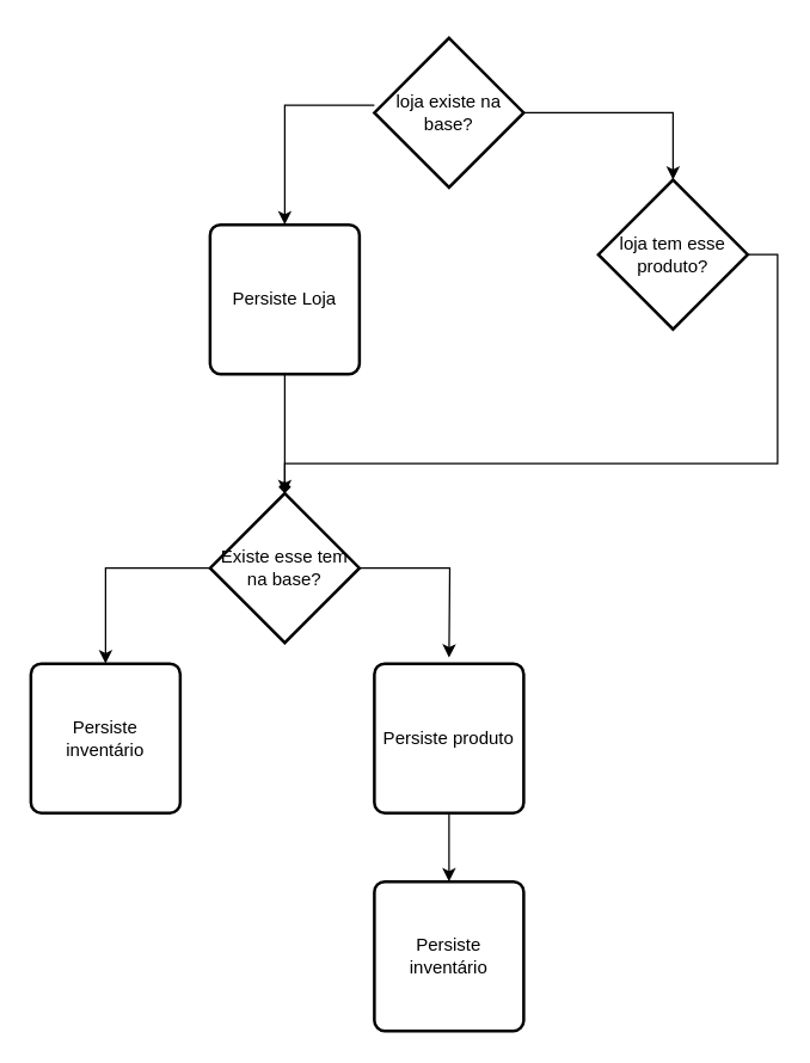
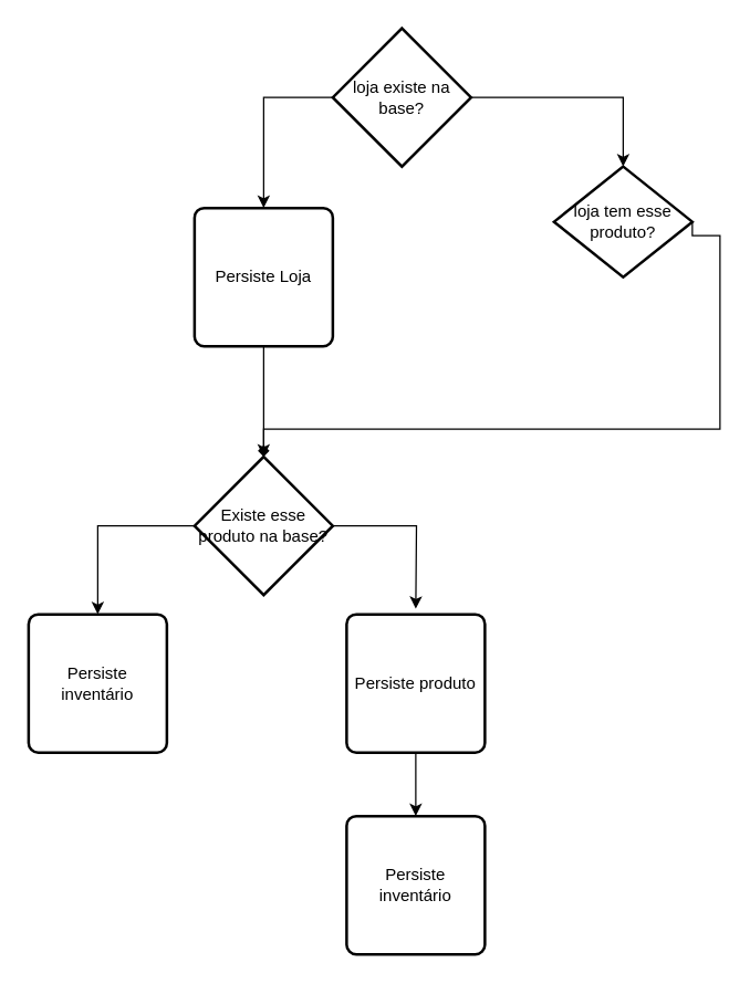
  <mxCell id="0" />
  <mxCell id="1" parent="0" />
  <mxCell id="2" style="edgeStyle=orthogonalEdgeStyle;rounded=0;orthogonalLoop=1;jettySize=auto;html=1;entryX=0.5;entryY=0;entryDx=0;entryDy=0;entryPerimeter=0;" edge="1" parent="1" source="4"><mxGeometry relative="1" as="geometry"><mxPoint x="190" y="150" as="targetPoint" /><Array as="points"><mxPoint x="190" y="70" /></Array></mxGeometry></mxCell>
  <mxCell id="3" style="edgeStyle=orthogonalEdgeStyle;rounded=0;orthogonalLoop=1;jettySize=auto;html=1;entryX=0.5;entryY=0;entryDx=0;entryDy=0;entryPerimeter=0;" edge="1" parent="1" source="4" target="15"><mxGeometry relative="1" as="geometry" /></mxCell>
- <mxCell id="4" value="loja existe na base?" style="strokeWidth=2;html=1;shape=mxgraph.flowchart.decision;whiteSpace=wrap;" vertex="1" parent="1"><mxGeometry x="250" y="25" width="100" height="100" as="geometry" /></mxCell>
+ <mxCell id="4" value="loja existe na base?" style="strokeWidth=2;html=1;shape=mxgraph.flowchart.decision;whiteSpace=wrap;" vertex="1" parent="1"><mxGeometry x="240" y="20" width="100" height="100" as="geometry" /></mxCell>
  <mxCell id="5" value="" style="edgeStyle=orthogonalEdgeStyle;rounded=0;orthogonalLoop=1;jettySize=auto;html=1;endArrow=diamond;" edge="1" parent="1" source="6" target="9"><mxGeometry relative="1" as="geometry" /></mxCell>
  <mxCell id="6" value="Persiste Loja" style="rounded=1;whiteSpace=wrap;html=1;absoluteArcSize=1;arcSize=14;strokeWidth=2;" vertex="1" parent="1"><mxGeometry x="140" y="150" width="100" height="100" as="geometry" /></mxCell>
  <mxCell id="7" style="edgeStyle=orthogonalEdgeStyle;rounded=0;orthogonalLoop=1;jettySize=auto;html=1;exitX=0;exitY=0.5;exitDx=0;exitDy=0;exitPerimeter=0;entryX=0.5;entryY=0;entryDx=0;entryDy=0;" edge="1" parent="1" source="9" target="10"><mxGeometry relative="1" as="geometry" /></mxCell>
  <mxCell id="8" style="edgeStyle=orthogonalEdgeStyle;rounded=0;orthogonalLoop=1;jettySize=auto;html=1;" edge="1" parent="1" source="9"><mxGeometry relative="1" as="geometry"><mxPoint x="300" y="440" as="targetPoint" /></mxGeometry></mxCell>
- <mxCell id="9" value="Existe esse tem na base?" style="strokeWidth=2;html=1;shape=mxgraph.flowchart.decision;whiteSpace=wrap;" vertex="1" parent="1"><mxGeometry x="140" y="330" width="100" height="100" as="geometry" /></mxCell>
+ <mxCell id="9" value="Existe esse produto na base?" style="strokeWidth=2;html=1;shape=mxgraph.flowchart.decision;whiteSpace=wrap;" vertex="1" parent="1"><mxGeometry x="140" y="330" width="100" height="100" as="geometry" /></mxCell>
  <mxCell id="10" value="Persiste inventário" style="rounded=1;whiteSpace=wrap;html=1;absoluteArcSize=1;arcSize=14;strokeWidth=2;" vertex="1" parent="1"><mxGeometry x="20" y="444" width="100" height="100" as="geometry" /></mxCell>
  <mxCell id="11" value="" style="edgeStyle=orthogonalEdgeStyle;rounded=0;orthogonalLoop=1;jettySize=auto;html=1;" edge="1" parent="1" source="12" target="13"><mxGeometry relative="1" as="geometry" /></mxCell>
  <mxCell id="12" value="Persiste produto" style="rounded=1;whiteSpace=wrap;html=1;absoluteArcSize=1;arcSize=14;strokeWidth=2;" vertex="1" parent="1"><mxGeometry x="250" y="444" width="100" height="100" as="geometry" /></mxCell>
  <mxCell id="13" value="Persiste inventário" style="rounded=1;whiteSpace=wrap;html=1;absoluteArcSize=1;arcSize=14;strokeWidth=2;" vertex="1" parent="1"><mxGeometry x="250" y="590" width="100" height="100" as="geometry" /></mxCell>
  <mxCell id="14" style="edgeStyle=orthogonalEdgeStyle;rounded=0;orthogonalLoop=1;jettySize=auto;html=1;exitX=1;exitY=0.5;exitDx=0;exitDy=0;exitPerimeter=0;" edge="1" parent="1" source="15" target="9"><mxGeometry relative="1" as="geometry"><Array as="points"><mxPoint x="520" y="170" /><mxPoint x="520" y="310" /><mxPoint x="190" y="310" /></Array></mxGeometry></mxCell>
- <mxCell id="15" value="loja tem esse produto?" style="strokeWidth=2;html=1;shape=mxgraph.flowchart.decision;whiteSpace=wrap;" vertex="1" parent="1"><mxGeometry x="400" y="120" width="100" height="100" as="geometry" /></mxCell>
+ <mxCell id="15" value="loja tem esse produto?" style="strokeWidth=2;html=1;shape=mxgraph.flowchart.decision;whiteSpace=wrap;" vertex="1" parent="1"><mxGeometry x="400" y="120" width="100" height="80" as="geometry" /></mxCell>
